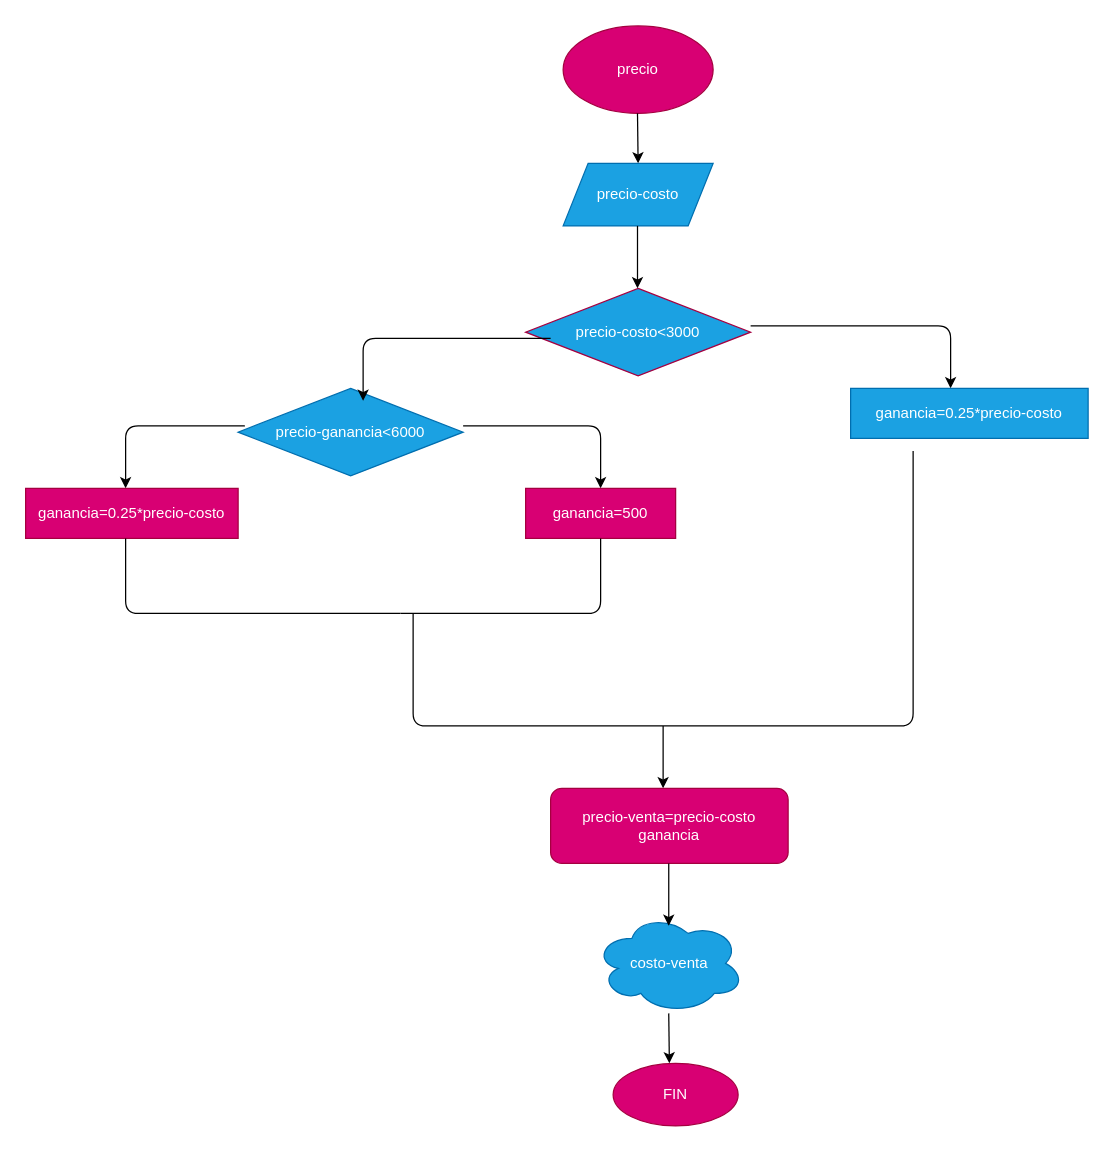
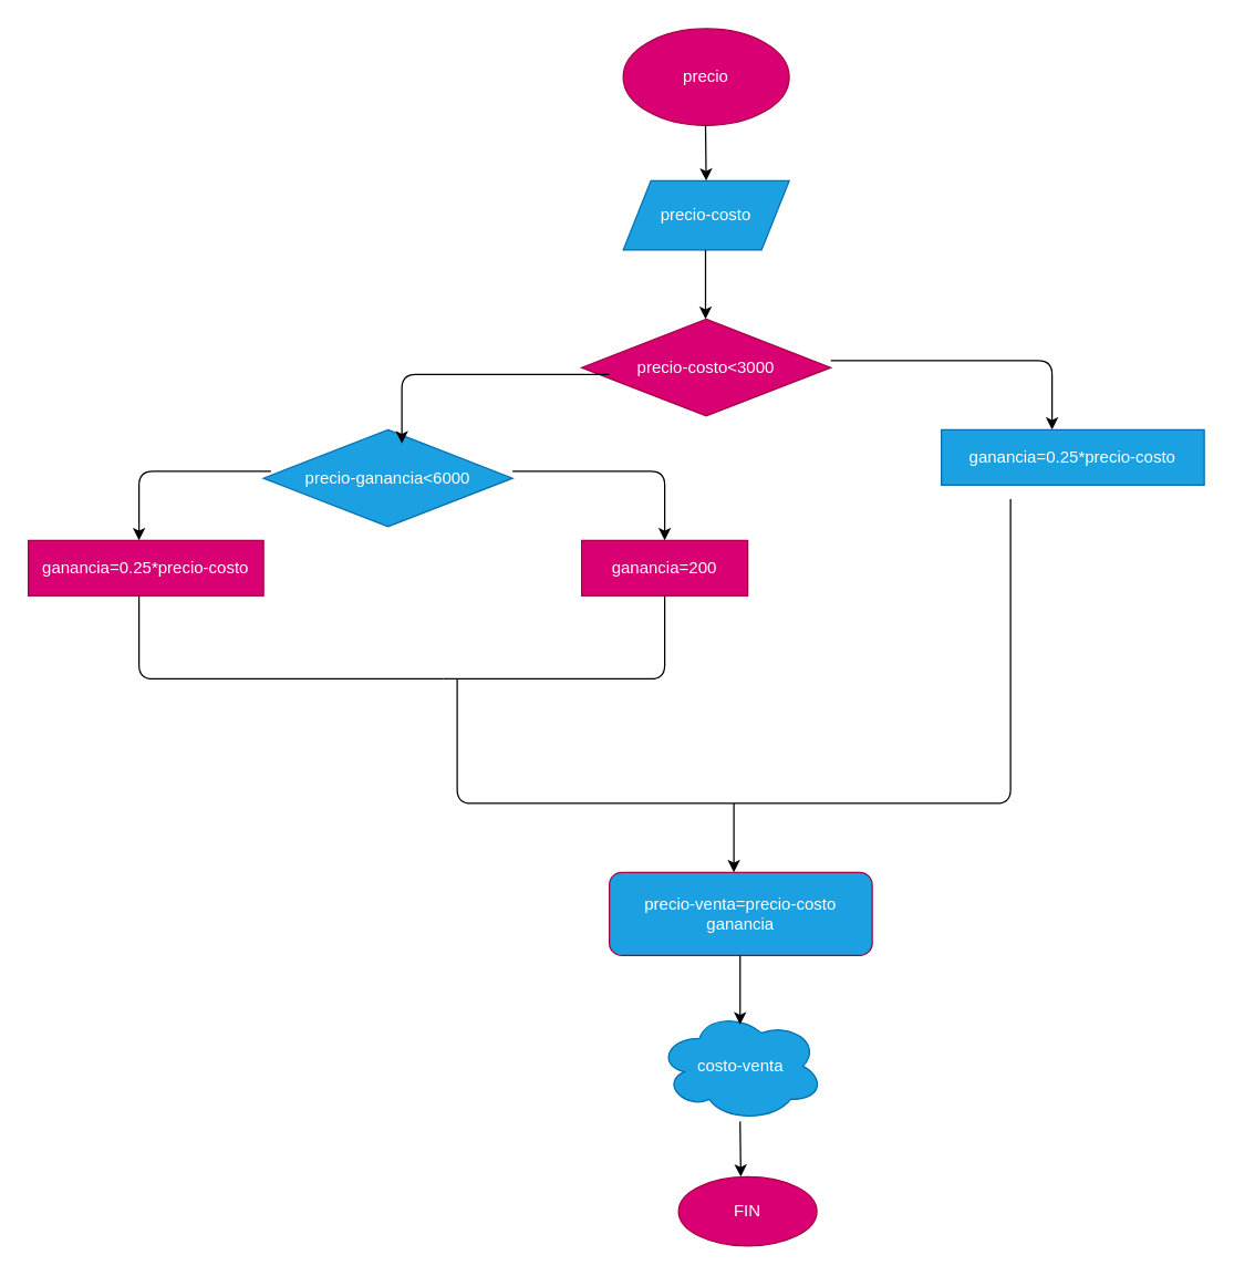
  <mxCell id="0" />
  <mxCell id="1" parent="0" />
  <mxCell id="2" value="precio" style="ellipse;whiteSpace=wrap;html=1;fillColor=#d80073;fontColor=#ffffff;strokeColor=#A50040;" vertex="1" parent="1"><mxGeometry x="450" y="20" width="120" height="70" as="geometry" /></mxCell>
  <mxCell id="3" value="" style="endArrow=classic;html=1;" edge="1" parent="1"><mxGeometry width="50" height="50" relative="1" as="geometry"><mxPoint x="509.5" y="90" as="sourcePoint" /><mxPoint x="510" y="130" as="targetPoint" /></mxGeometry></mxCell>
  <mxCell id="4" value="precio-costo" style="shape=parallelogram;perimeter=parallelogramPerimeter;whiteSpace=wrap;html=1;fixedSize=1;fillColor=#1ba1e2;fontColor=#ffffff;strokeColor=#006EAF;" vertex="1" parent="1"><mxGeometry x="450" y="130" width="120" height="50" as="geometry" /></mxCell>
- <mxCell id="5" value="precio-costo&amp;lt;3000" style="rhombus;whiteSpace=wrap;html=1;fillColor=#1ba1e2;fontColor=#ffffff;strokeColor=#A50040;" vertex="1" parent="1"><mxGeometry x="420" y="230" width="180" height="70" as="geometry" /></mxCell>
+ <mxCell id="5" value="precio-costo&amp;lt;3000" style="rhombus;whiteSpace=wrap;html=1;fillColor=#d80073;fontColor=#ffffff;strokeColor=#A50040;" vertex="1" parent="1"><mxGeometry x="420" y="230" width="180" height="70" as="geometry" /></mxCell>
  <mxCell id="6" value="" style="endArrow=classic;html=1;" edge="1" parent="1"><mxGeometry width="50" height="50" relative="1" as="geometry"><mxPoint x="509.5" y="180" as="sourcePoint" /><mxPoint x="509.5" y="230" as="targetPoint" /></mxGeometry></mxCell>
  <mxCell id="7" value="" style="endArrow=classic;html=1;" edge="1" parent="1"><mxGeometry width="50" height="50" relative="1" as="geometry"><mxPoint x="600" y="260" as="sourcePoint" /><mxPoint x="760" y="310" as="targetPoint" /><Array as="points"><mxPoint x="690" y="260" /><mxPoint x="730" y="260" /><mxPoint x="760" y="260" /></Array></mxGeometry></mxCell>
  <mxCell id="8" value="" style="endArrow=classic;html=1;" edge="1" parent="1"><mxGeometry width="50" height="50" relative="1" as="geometry"><mxPoint x="180" y="340" as="sourcePoint" /><mxPoint x="100" y="390" as="targetPoint" /><Array as="points"><mxPoint x="200" y="340" /><mxPoint x="100" y="340" /></Array></mxGeometry></mxCell>
  <mxCell id="9" value="precio-ganancia&amp;lt;6000" style="rhombus;whiteSpace=wrap;html=1;fillColor=#1ba1e2;fontColor=#ffffff;strokeColor=#006EAF;" vertex="1" parent="1"><mxGeometry x="190" y="310" width="180" height="70" as="geometry" /></mxCell>
  <mxCell id="10" value="ganancia=0.25*precio-costo" style="rounded=0;whiteSpace=wrap;html=1;fillColor=#1ba1e2;fontColor=#ffffff;strokeColor=#006EAF;" vertex="1" parent="1"><mxGeometry x="680" y="310" width="190" height="40" as="geometry" /></mxCell>
  <mxCell id="11" value="" style="endArrow=classic;html=1;" edge="1" parent="1"><mxGeometry width="50" height="50" relative="1" as="geometry"><mxPoint x="370" y="340" as="sourcePoint" /><mxPoint x="480" y="390" as="targetPoint" /><Array as="points"><mxPoint x="410" y="340" /><mxPoint x="450" y="340" /><mxPoint x="480" y="340" /></Array></mxGeometry></mxCell>
  <mxCell id="12" value="" style="endArrow=classic;html=1;" edge="1" parent="1"><mxGeometry width="50" height="50" relative="1" as="geometry"><mxPoint x="440" y="270" as="sourcePoint" /><mxPoint x="290" y="320" as="targetPoint" /><Array as="points"><mxPoint x="390" y="270" /><mxPoint x="290" y="270" /></Array></mxGeometry></mxCell>
  <mxCell id="13" value="ganancia=0.25*precio-costo" style="rounded=0;whiteSpace=wrap;html=1;fillColor=#d80073;fontColor=#ffffff;strokeColor=#A50040;" vertex="1" parent="1"><mxGeometry x="20" y="390" width="170" height="40" as="geometry" /></mxCell>
- <mxCell id="14" value="ganancia=500" style="rounded=0;whiteSpace=wrap;html=1;fillColor=#d80073;fontColor=#ffffff;strokeColor=#A50040;" vertex="1" parent="1"><mxGeometry x="420" y="390" width="120" height="40" as="geometry" /></mxCell>
+ <mxCell id="14" value="ganancia=200" style="rounded=0;whiteSpace=wrap;html=1;fillColor=#d80073;fontColor=#ffffff;strokeColor=#A50040;" vertex="1" parent="1"><mxGeometry x="420" y="390" width="120" height="40" as="geometry" /></mxCell>
  <mxCell id="15" value="" style="endArrow=none;html=1;" edge="1" parent="1"><mxGeometry width="50" height="50" relative="1" as="geometry"><mxPoint x="100" y="430" as="sourcePoint" /><mxPoint x="320" y="490" as="targetPoint" /><Array as="points"><mxPoint x="100" y="490" /><mxPoint x="120" y="490" /><mxPoint x="160" y="490" /></Array></mxGeometry></mxCell>
  <mxCell id="16" value="" style="endArrow=none;html=1;" edge="1" parent="1"><mxGeometry width="50" height="50" relative="1" as="geometry"><mxPoint x="320" y="490" as="sourcePoint" /><mxPoint x="480" y="430" as="targetPoint" /><Array as="points"><mxPoint x="400" y="490" /><mxPoint x="480" y="490" /></Array></mxGeometry></mxCell>
  <mxCell id="17" value="" style="endArrow=none;html=1;" edge="1" parent="1"><mxGeometry width="50" height="50" relative="1" as="geometry"><mxPoint x="330" y="490" as="sourcePoint" /><mxPoint x="730" y="360" as="targetPoint" /><Array as="points"><mxPoint x="330" y="580" /><mxPoint x="380" y="580" /><mxPoint x="570" y="580" /><mxPoint x="730" y="580" /></Array></mxGeometry></mxCell>
  <mxCell id="18" value="" style="endArrow=classic;html=1;" edge="1" parent="1"><mxGeometry width="50" height="50" relative="1" as="geometry"><mxPoint x="530" y="580" as="sourcePoint" /><mxPoint x="530" y="630" as="targetPoint" /></mxGeometry></mxCell>
- <mxCell id="19" value="precio-venta=precio-costo&lt;br&gt;ganancia" style="rounded=1;whiteSpace=wrap;html=1;fillColor=#d80073;fontColor=#ffffff;strokeColor=#A50040;" vertex="1" parent="1"><mxGeometry x="440" y="630" width="190" height="60" as="geometry" /></mxCell>
+ <mxCell id="19" value="precio-venta=precio-costo&lt;br&gt;ganancia" style="rounded=1;whiteSpace=wrap;html=1;fillColor=#1ba1e2;fontColor=#ffffff;strokeColor=#A50040;" vertex="1" parent="1"><mxGeometry x="440" y="630" width="190" height="60" as="geometry" /></mxCell>
  <mxCell id="20" value="costo-venta" style="ellipse;shape=cloud;whiteSpace=wrap;html=1;fillColor=#1ba1e2;fontColor=#ffffff;strokeColor=#006EAF;" vertex="1" parent="1"><mxGeometry x="475" y="730" width="120" height="80" as="geometry" /></mxCell>
  <mxCell id="21" value="" style="endArrow=classic;html=1;" edge="1" parent="1"><mxGeometry width="50" height="50" relative="1" as="geometry"><mxPoint x="534.5" y="690" as="sourcePoint" /><mxPoint x="534.5" y="740" as="targetPoint" /></mxGeometry></mxCell>
  <mxCell id="22" value="" style="endArrow=classic;html=1;" edge="1" parent="1"><mxGeometry width="50" height="50" relative="1" as="geometry"><mxPoint x="534.5" y="810" as="sourcePoint" /><mxPoint x="535" y="850" as="targetPoint" /></mxGeometry></mxCell>
  <mxCell id="23" value="FIN" style="ellipse;whiteSpace=wrap;html=1;fillColor=#d80073;fontColor=#ffffff;strokeColor=#A50040;" vertex="1" parent="1"><mxGeometry x="490" y="850" width="100" height="50" as="geometry" /></mxCell>
